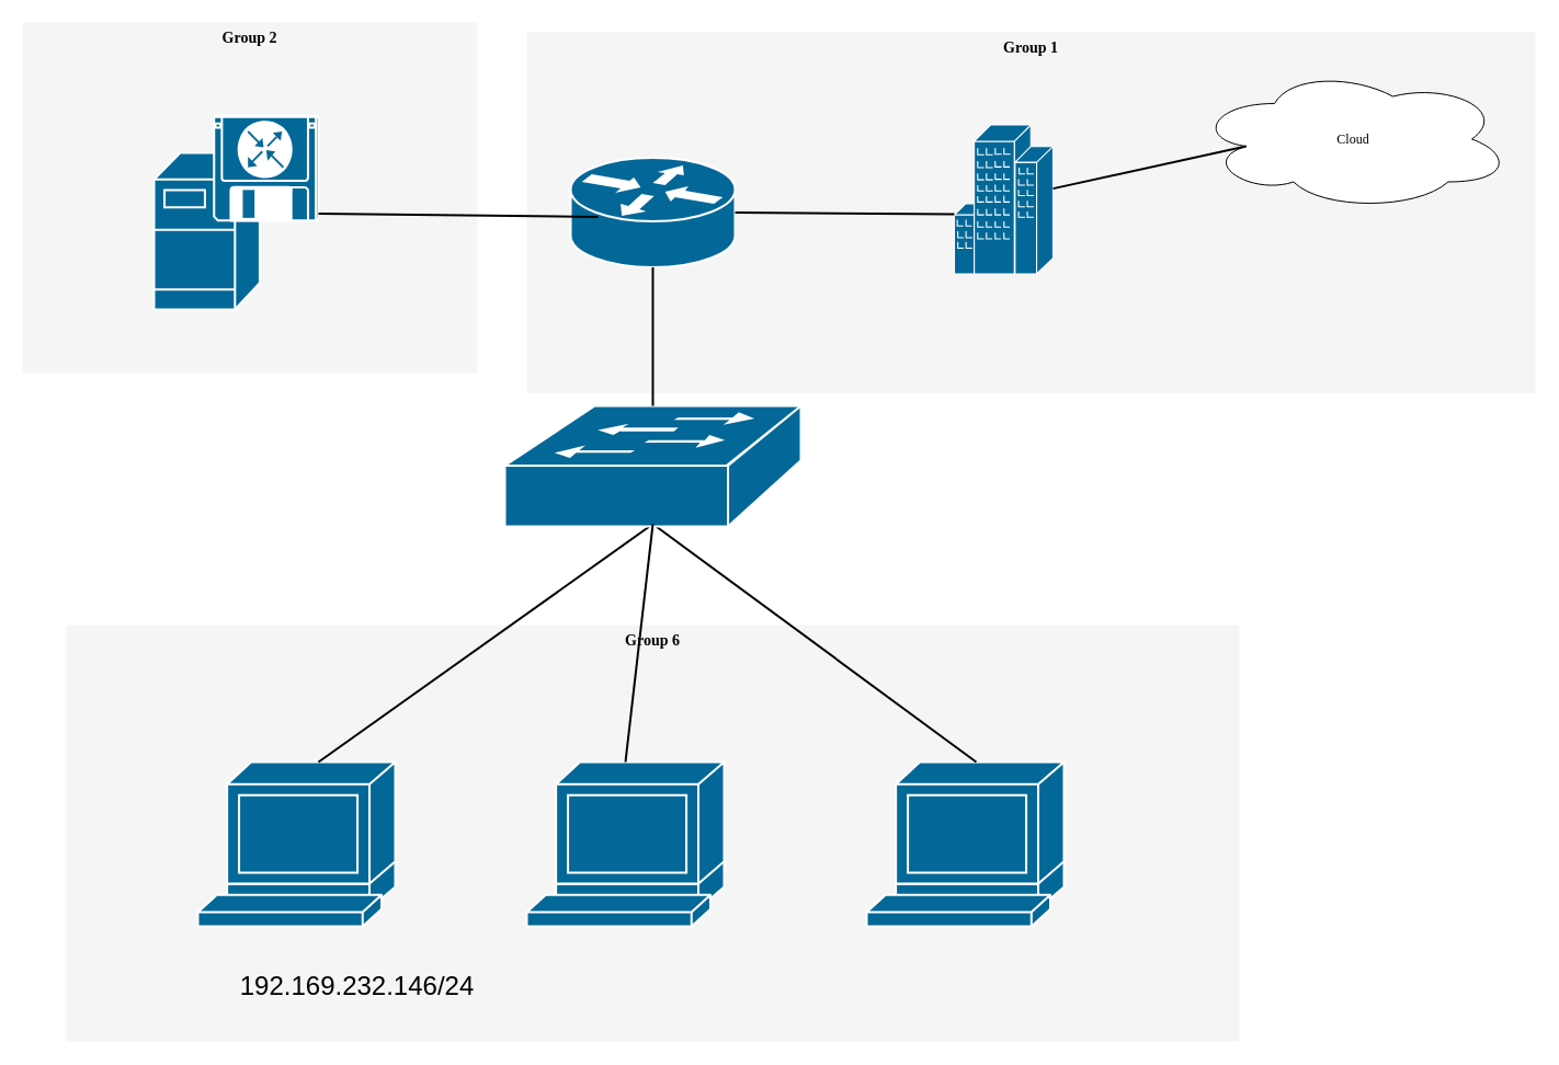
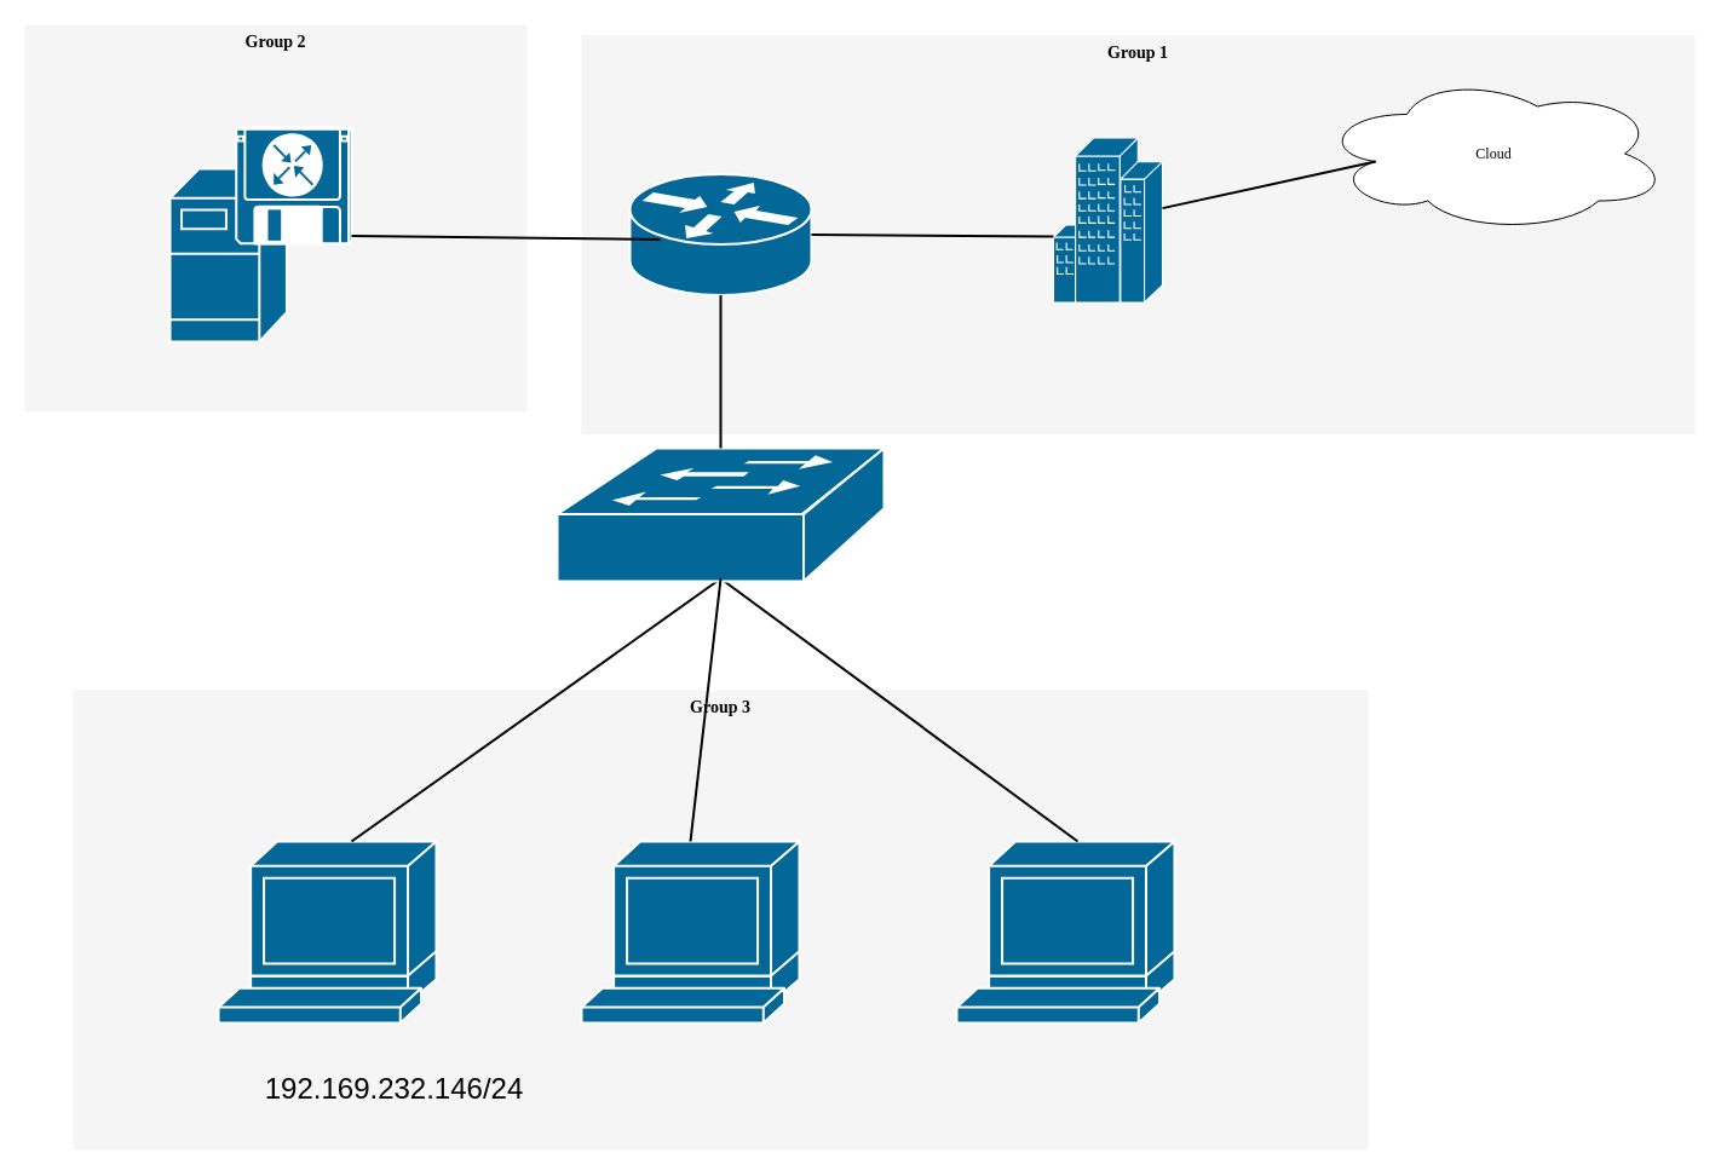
  <mxCell id="0" />
  <mxCell id="1" parent="0" />
  <mxCell id="2" value="Group 1" style="whiteSpace=wrap;html=1;rounded=0;shadow=0;comic=0;strokeWidth=1;fontFamily=Verdana;fontSize=14;fillColor=#f5f5f5;strokeColor=none;verticalAlign=top;fontStyle=1" parent="1" vertex="1"><mxGeometry x="480" y="28.5" width="920" height="330" as="geometry" /></mxCell>
- <mxCell id="3" value="Group 6" style="whiteSpace=wrap;html=1;rounded=0;shadow=0;comic=0;strokeWidth=1;fontFamily=Verdana;fontSize=14;fillColor=#f5f5f5;strokeColor=none;fontStyle=1;verticalAlign=top;" parent="1" vertex="1"><mxGeometry x="60" y="570" width="1070" height="380" as="geometry" /></mxCell>
+ <mxCell id="3" value="Group 3" style="whiteSpace=wrap;html=1;rounded=0;shadow=0;comic=0;strokeWidth=1;fontFamily=Verdana;fontSize=14;fillColor=#f5f5f5;strokeColor=none;fontStyle=1;verticalAlign=top;" parent="1" vertex="1"><mxGeometry x="60" y="570" width="1070" height="380" as="geometry" /></mxCell>
  <mxCell id="4" value="Group 2" style="whiteSpace=wrap;html=1;rounded=0;shadow=0;comic=0;strokeWidth=1;fontFamily=Verdana;fontSize=14;fillColor=#f5f5f5;strokeColor=none;fontStyle=1;verticalAlign=top;" parent="1" vertex="1"><mxGeometry x="20" y="20" width="415" height="320" as="geometry" /></mxCell>
  <mxCell id="5" value="Cloud" style="ellipse;shape=cloud;whiteSpace=wrap;html=1;rounded=0;shadow=0;comic=0;strokeWidth=1;fontFamily=Verdana;fontSize=12;" parent="1" vertex="1"><mxGeometry x="1090" y="61.5" width="288" height="130" as="geometry" /></mxCell>
  <mxCell id="6" value="" style="shape=mxgraph.cisco.routers.router;html=1;dashed=0;fillColor=#036897;strokeColor=#ffffff;strokeWidth=2;verticalLabelPosition=bottom;verticalAlign=top;rounded=0;shadow=0;comic=0;fontFamily=Verdana;fontSize=12;" parent="1" vertex="1"><mxGeometry x="520" y="143.5" width="150" height="100" as="geometry" /></mxCell>
  <mxCell id="7" value="" style="shape=mxgraph.cisco.buildings.generic_building;sketch=0;html=1;pointerEvents=1;dashed=0;fillColor=#036897;strokeColor=#ffffff;strokeWidth=2;verticalLabelPosition=bottom;verticalAlign=top;align=center;outlineConnect=0;" vertex="1" parent="1"><mxGeometry x="870" y="113.5" width="90" height="136" as="geometry" /></mxCell>
  <mxCell id="8" value="" style="shape=mxgraph.cisco.servers.software_based_server;sketch=0;html=1;pointerEvents=1;dashed=0;fillColor=#036897;strokeColor=#ffffff;strokeWidth=2;verticalLabelPosition=bottom;verticalAlign=top;align=center;outlineConnect=0;" vertex="1" parent="1"><mxGeometry x="140" y="105" width="150" height="177" as="geometry" /></mxCell>
  <mxCell id="9" value="" style="shape=mxgraph.cisco.computers_and_peripherals.terminal;sketch=0;html=1;pointerEvents=1;dashed=0;fillColor=#036897;strokeColor=#ffffff;strokeWidth=2;verticalLabelPosition=bottom;verticalAlign=top;align=center;outlineConnect=0;" vertex="1" parent="1"><mxGeometry x="180" y="695" width="180" height="150" as="geometry" /></mxCell>
  <mxCell id="10" value="" style="shape=mxgraph.cisco.computers_and_peripherals.terminal;sketch=0;html=1;pointerEvents=1;dashed=0;fillColor=#036897;strokeColor=#ffffff;strokeWidth=2;verticalLabelPosition=bottom;verticalAlign=top;align=center;outlineConnect=0;" vertex="1" parent="1"><mxGeometry x="480" y="695" width="180" height="150" as="geometry" /></mxCell>
  <mxCell id="11" value="" style="shape=mxgraph.cisco.computers_and_peripherals.terminal;sketch=0;html=1;pointerEvents=1;dashed=0;fillColor=#036897;strokeColor=#ffffff;strokeWidth=2;verticalLabelPosition=bottom;verticalAlign=top;align=center;outlineConnect=0;" vertex="1" parent="1"><mxGeometry x="790" y="695" width="180" height="150" as="geometry" /></mxCell>
  <mxCell id="12" value="" style="endArrow=none;html=1;rounded=0;strokeWidth=2;entryX=0.5;entryY=0.98;entryDx=0;entryDy=0;entryPerimeter=0;" edge="1" parent="1" target="14"><mxGeometry width="50" height="50" relative="1" as="geometry"><mxPoint x="890" y="695" as="sourcePoint" /><mxPoint x="730" y="495" as="targetPoint" /></mxGeometry></mxCell>
  <mxCell id="13" value="" style="endArrow=none;html=1;rounded=0;strokeWidth=2;strokeColor=#000000;entryX=0.5;entryY=0.98;entryDx=0;entryDy=0;entryPerimeter=0;" edge="1" parent="1" target="14"><mxGeometry width="50" height="50" relative="1" as="geometry"><mxPoint x="290" y="695" as="sourcePoint" /><mxPoint x="490" y="500" as="targetPoint" /></mxGeometry></mxCell>
  <mxCell id="14" value="" style="shape=mxgraph.cisco.switches.workgroup_switch;sketch=0;html=1;pointerEvents=1;dashed=0;fillColor=#036897;strokeColor=#ffffff;strokeWidth=2;verticalLabelPosition=bottom;verticalAlign=top;align=center;outlineConnect=0;" vertex="1" parent="1"><mxGeometry x="460" y="370" width="270" height="110" as="geometry" /></mxCell>
  <mxCell id="15" value="" style="endArrow=none;html=1;rounded=0;strokeWidth=2;strokeColor=#000000;entryX=0.5;entryY=0.98;entryDx=0;entryDy=0;entryPerimeter=0;exitX=0.5;exitY=0;exitDx=0;exitDy=0;exitPerimeter=0;" edge="1" parent="1" source="10" target="14"><mxGeometry width="50" height="50" relative="1" as="geometry"><mxPoint x="550" y="690" as="sourcePoint" /><mxPoint x="600" y="640" as="targetPoint" /></mxGeometry></mxCell>
  <mxCell id="16" value="" style="endArrow=none;html=1;rounded=0;strokeWidth=2;strokeColor=#000000;exitX=0.5;exitY=0;exitDx=0;exitDy=0;exitPerimeter=0;" edge="1" parent="1" source="14" target="6"><mxGeometry width="50" height="50" relative="1" as="geometry"><mxPoint x="580" y="320" as="sourcePoint" /><mxPoint x="630" y="270" as="targetPoint" /></mxGeometry></mxCell>
  <mxCell id="17" value="" style="endArrow=none;html=1;rounded=0;strokeWidth=2;strokeColor=#000000;entryX=0;entryY=0.6;entryDx=0;entryDy=0;entryPerimeter=0;exitX=1;exitY=0.5;exitDx=0;exitDy=0;exitPerimeter=0;" edge="1" parent="1" source="6" target="7"><mxGeometry width="50" height="50" relative="1" as="geometry"><mxPoint x="850" y="210" as="sourcePoint" /><mxPoint x="900" y="160" as="targetPoint" /></mxGeometry></mxCell>
  <mxCell id="18" value="" style="endArrow=none;html=1;rounded=0;strokeWidth=2;strokeColor=#000000;entryX=0.167;entryY=0.54;entryDx=0;entryDy=0;entryPerimeter=0;" edge="1" parent="1" source="8" target="6"><mxGeometry width="50" height="50" relative="1" as="geometry"><mxPoint x="400" y="215" as="sourcePoint" /><mxPoint x="450" y="165" as="targetPoint" /></mxGeometry></mxCell>
  <mxCell id="19" value="" style="endArrow=none;html=1;rounded=0;strokeWidth=2;strokeColor=#000000;entryX=0.16;entryY=0.55;entryDx=0;entryDy=0;entryPerimeter=0;" edge="1" parent="1" source="7" target="5"><mxGeometry width="50" height="50" relative="1" as="geometry"><mxPoint x="1000" y="203.5" as="sourcePoint" /><mxPoint x="1050" y="153.5" as="targetPoint" /></mxGeometry></mxCell>
  <mxCell id="20" value="&lt;font style=&quot;font-size: 24px;&quot;&gt;192.169.232.146/24&lt;/font&gt;" style="text;html=1;align=center;verticalAlign=middle;resizable=0;points=[];autosize=1;strokeColor=none;fillColor=none;" vertex="1" parent="1"><mxGeometry x="205" y="880" width="240" height="40" as="geometry" /></mxCell>
